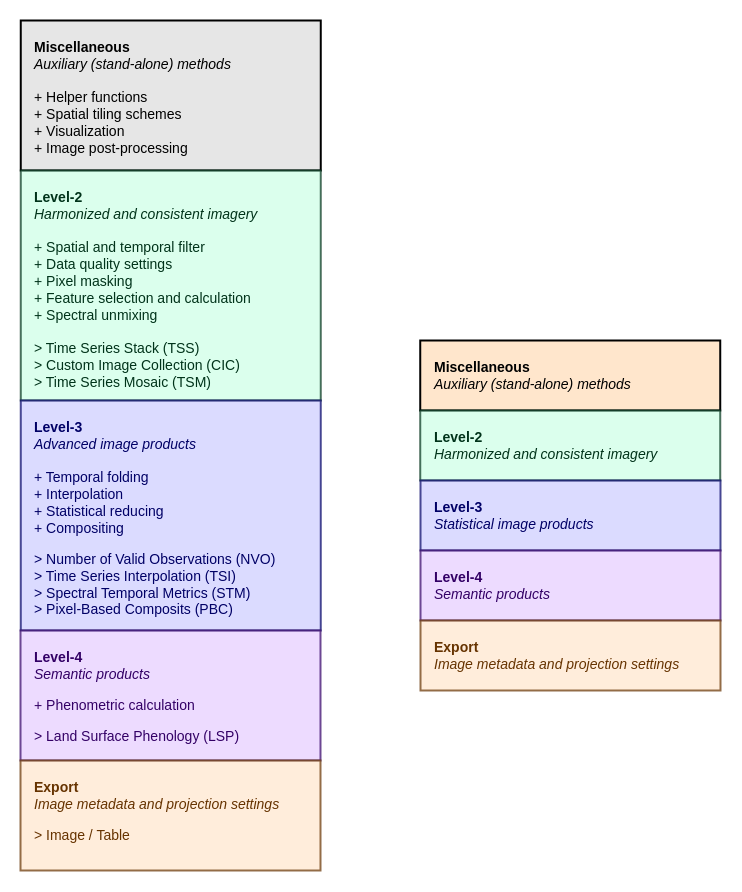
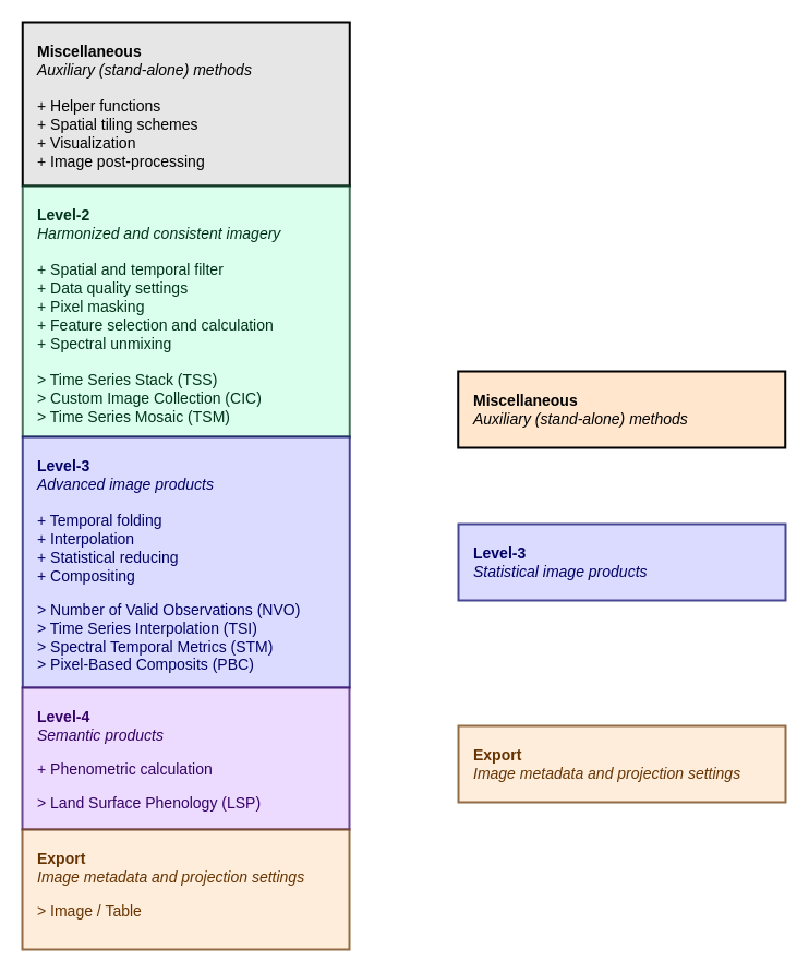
  <mxCell id="0" />
  <mxCell id="1" parent="0" />
  <mxCell id="2" value="&lt;font style=&quot;font-size: 14px;&quot;&gt;&lt;b style=&quot;&quot;&gt;&lt;font face=&quot;Arial&quot; style=&quot;color: rgb(0, 0, 0);&quot;&gt;Miscellaneous&lt;/font&gt;&lt;/b&gt;&lt;/font&gt;&lt;div&gt;&lt;font face=&quot;Arial&quot;&gt;&lt;span style=&quot;font-size: 14px;&quot;&gt;&lt;i style=&quot;&quot;&gt;&lt;font style=&quot;color: rgb(0, 0, 0);&quot;&gt;Auxilia&lt;/font&gt;&lt;font style=&quot;color: rgb(0, 0, 0);&quot;&gt;ry&lt;/font&gt;&lt;font style=&quot;color: rgb(0, 0, 0);&quot;&gt; (stand-alone) methods&lt;/font&gt;&lt;/i&gt;&lt;b style=&quot;color: light-dark(rgb(0, 0, 0), rgb(237, 237, 237));&quot;&gt;&amp;nbsp;&lt;br&gt;&lt;/b&gt;&lt;/span&gt;&lt;/font&gt;&lt;div&gt;&lt;div&gt;&lt;span style=&quot;font-size: 14px;&quot;&gt;&lt;i&gt;&lt;font face=&quot;Arial&quot; style=&quot;color: rgb(0, 0, 0);&quot;&gt;&lt;br&gt;&lt;/font&gt;&lt;/i&gt;&lt;/span&gt;&lt;div&gt;&lt;div style=&quot;&quot;&gt;&lt;font&gt;&lt;span style=&quot;font-size: 14px;&quot;&gt;&lt;font face=&quot;Arial&quot; style=&quot;color: rgb(0, 0, 0);&quot;&gt;+ Helper functions&lt;/font&gt;&lt;/span&gt;&lt;/font&gt;&lt;/div&gt;&lt;div style=&quot;&quot;&gt;&lt;font&gt;&lt;span style=&quot;font-size: 14px;&quot;&gt;&lt;font face=&quot;Arial&quot; style=&quot;color: rgb(0, 0, 0);&quot;&gt;+ Spatial tiling schemes&lt;/font&gt;&lt;/span&gt;&lt;/font&gt;&lt;/div&gt;&lt;/div&gt;&lt;/div&gt;&lt;div style=&quot;&quot;&gt;&lt;font&gt;&lt;span style=&quot;font-size: 14px;&quot;&gt;&lt;font face=&quot;Arial&quot; style=&quot;color: rgb(0, 0, 0);&quot;&gt;+ Visualization&lt;/font&gt;&lt;/span&gt;&lt;/font&gt;&lt;/div&gt;&lt;div style=&quot;&quot;&gt;&lt;font style=&quot;&quot;&gt;&lt;span style=&quot;font-size: 14px;&quot;&gt;&lt;font face=&quot;Arial&quot; style=&quot;color: rgb(0, 0, 0);&quot;&gt;+ Image post-processing&lt;/font&gt;&lt;/span&gt;&lt;/font&gt;&lt;/div&gt;&lt;/div&gt;&lt;/div&gt;" style="whiteSpace=wrap;html=1;align=left;spacing=14;verticalAlign=top;strokeWidth=2;strokeColor=#000000;fillColor=#E6E6E6;rounded=0;" vertex="1" parent="1"><mxGeometry x="20.26" y="20" width="300" height="150" as="geometry" /></mxCell>
  <mxCell id="3" value="&lt;font style=&quot;font-size: 14px;&quot;&gt;&lt;b style=&quot;&quot;&gt;&lt;font face=&quot;Arial&quot; style=&quot;color: rgb(0, 51, 26);&quot;&gt;Level-2&lt;/font&gt;&lt;/b&gt;&lt;/font&gt;&lt;div&gt;&lt;font style=&quot;font-size: 14px;&quot;&gt;&lt;i style=&quot;&quot;&gt;&lt;font face=&quot;Arial&quot; style=&quot;color: rgb(0, 51, 26);&quot;&gt;Harmonized and consistent imagery&lt;br&gt;&lt;br&gt;&lt;/font&gt;&lt;/i&gt;&lt;/font&gt;&lt;/div&gt;&lt;div&gt;&lt;div&gt;&lt;div style=&quot;font-weight: 700;&quot;&gt;&lt;span style=&quot;font-weight: 400; background-color: transparent;&quot;&gt;&lt;font face=&quot;Arial&quot; style=&quot;font-size: 14px; color: rgb(0, 51, 26);&quot;&gt;+ Spatial and temporal filter&lt;/font&gt;&lt;/span&gt;&lt;/div&gt;&lt;div style=&quot;font-weight: 700;&quot;&gt;&lt;span style=&quot;font-weight: 400;&quot;&gt;&lt;font face=&quot;Arial&quot; style=&quot;font-size: 14px; color: rgb(0, 51, 26);&quot;&gt;+ Data quality settings&lt;/font&gt;&lt;/span&gt;&lt;/div&gt;&lt;div style=&quot;font-weight: 700;&quot;&gt;&lt;span style=&quot;font-weight: 400;&quot;&gt;&lt;font face=&quot;Arial&quot; style=&quot;font-size: 14px; color: rgb(0, 51, 26);&quot;&gt;+ Pixel masking&lt;/font&gt;&lt;/span&gt;&lt;/div&gt;&lt;/div&gt;&lt;div style=&quot;font-weight: 700;&quot;&gt;&lt;div style=&quot;font-weight: 400; font-size: 14px;&quot;&gt;&lt;font face=&quot;Arial&quot; style=&quot;color: rgb(0, 51, 26);&quot;&gt;+ Feature selection and calculation&lt;/font&gt;&lt;/div&gt;&lt;div style=&quot;font-weight: 400; font-size: 14px;&quot;&gt;&lt;font face=&quot;Arial&quot; style=&quot;color: rgb(0, 51, 26);&quot;&gt;+ Spectral unmixing&lt;/font&gt;&lt;/div&gt;&lt;div style=&quot;font-weight: 400; font-size: 14px;&quot;&gt;&lt;font face=&quot;Arial&quot; style=&quot;color: rgb(0, 51, 26);&quot;&gt;&lt;br&gt;&lt;/font&gt;&lt;/div&gt;&lt;div style=&quot;font-weight: 400; font-size: 14px;&quot;&gt;&lt;font face=&quot;Arial&quot; style=&quot;color: rgb(0, 51, 26);&quot;&gt;&amp;gt; Time Series Stack (TSS)&lt;/font&gt;&lt;/div&gt;&lt;div style=&quot;font-weight: 400; font-size: 14px;&quot;&gt;&lt;font face=&quot;Arial&quot; style=&quot;color: rgb(0, 51, 26);&quot;&gt;&amp;gt; Custom Image Collection (CIC)&lt;/font&gt;&lt;/div&gt;&lt;div style=&quot;font-weight: 400; font-size: 14px;&quot;&gt;&lt;font face=&quot;Arial&quot; style=&quot;color: rgb(0, 51, 26);&quot;&gt;&amp;gt; Time Series Mosaic (TSM)&lt;/font&gt;&lt;/div&gt;&lt;/div&gt;&lt;/div&gt;" style="whiteSpace=wrap;html=1;align=left;spacing=14;verticalAlign=top;strokeWidth=2;strokeColor=#00331A;fillColor=#CCFFE6;rounded=0;gradientColor=none;fillStyle=solid;opacity=70;fontColor=#000066;" vertex="1" parent="1"><mxGeometry x="20.26" y="170" width="300" height="230" as="geometry" /></mxCell>
  <mxCell id="4" value="&lt;font style=&quot;font-size: 14px;&quot;&gt;&lt;b style=&quot;&quot;&gt;&lt;font face=&quot;Arial&quot; style=&quot;color: rgb(0, 0, 102);&quot;&gt;Level-3&lt;/font&gt;&lt;/b&gt;&lt;/font&gt;&lt;div&gt;&lt;font style=&quot;font-size: 14px;&quot;&gt;&lt;i style=&quot;&quot;&gt;&lt;font face=&quot;Arial&quot; style=&quot;color: rgb(0, 0, 102);&quot;&gt;Advanced image products&lt;/font&gt;&lt;/i&gt;&lt;/font&gt;&lt;/div&gt;&lt;div&gt;&lt;span style=&quot;background-color: transparent; font-size: 14px;&quot;&gt;&lt;font face=&quot;Arial&quot; style=&quot;color: rgb(0, 0, 102);&quot;&gt;&lt;br&gt;&lt;/font&gt;&lt;/span&gt;&lt;/div&gt;&lt;div&gt;&lt;span style=&quot;background-color: transparent; font-size: 14px;&quot;&gt;&lt;font face=&quot;Arial&quot; style=&quot;color: rgb(0, 0, 102);&quot;&gt;+ Temporal folding&lt;/font&gt;&lt;/span&gt;&lt;/div&gt;&lt;div&gt;&lt;font&gt;&lt;span style=&quot;font-size: 14px;&quot;&gt;&lt;font face=&quot;Arial&quot; style=&quot;color: rgb(0, 0, 102);&quot;&gt;+ Interpolation&lt;/font&gt;&lt;/span&gt;&lt;/font&gt;&lt;/div&gt;&lt;div&gt;&lt;font&gt;&lt;span style=&quot;font-size: 14px;&quot;&gt;&lt;font face=&quot;Arial&quot; style=&quot;color: rgb(0, 0, 102);&quot;&gt;+ Statistical reducing&lt;/font&gt;&lt;/span&gt;&lt;/font&gt;&lt;/div&gt;&lt;div&gt;&lt;font&gt;&lt;span style=&quot;font-size: 14px;&quot;&gt;&lt;font face=&quot;Arial&quot; style=&quot;color: rgb(0, 0, 102);&quot;&gt;+ Compositing&lt;/font&gt;&lt;/span&gt;&lt;/font&gt;&lt;/div&gt;&lt;div&gt;&lt;font face=&quot;Arial&quot; style=&quot;color: rgb(0, 0, 102);&quot;&gt;&lt;br&gt;&lt;/font&gt;&lt;/div&gt;&lt;div&gt;&lt;div&gt;&lt;div style=&quot;font-weight: 700;&quot;&gt;&lt;span style=&quot;font-weight: 400; background-color: transparent;&quot;&gt;&lt;font face=&quot;Arial&quot; style=&quot;font-size: 14px; color: rgb(0, 0, 102);&quot;&gt;&amp;gt; Number of Valid Observations (NVO)&lt;/font&gt;&lt;/span&gt;&lt;/div&gt;&lt;div style=&quot;font-weight: 700;&quot;&gt;&lt;span style=&quot;font-weight: 400; background-color: transparent;&quot;&gt;&lt;font face=&quot;Arial&quot; style=&quot;font-size: 14px; color: rgb(0, 0, 102);&quot;&gt;&amp;gt; Time Series Interpolation (TSI)&lt;/font&gt;&lt;/span&gt;&lt;/div&gt;&lt;/div&gt;&lt;/div&gt;&lt;div style=&quot;&quot;&gt;&lt;span style=&quot;font-size: 14px;&quot;&gt;&lt;font face=&quot;Arial&quot; style=&quot;color: rgb(0, 0, 102);&quot;&gt;&amp;gt; Spectral Temporal Metrics (STM)&lt;/font&gt;&lt;/span&gt;&lt;/div&gt;&lt;div style=&quot;&quot;&gt;&lt;span style=&quot;font-size: 14px;&quot;&gt;&lt;font face=&quot;Arial&quot; style=&quot;color: rgb(0, 0, 102);&quot;&gt;&amp;gt; Pixel-Based Composits (PBC)&lt;/font&gt;&lt;/span&gt;&lt;/div&gt;" style="whiteSpace=wrap;html=1;align=left;spacing=14;verticalAlign=top;strokeWidth=2;strokeColor=#000066;fillColor=#CCCCFF;rounded=0;opacity=70;" vertex="1" parent="1"><mxGeometry x="20.26" y="400" width="300" height="230" as="geometry" /></mxCell>
  <mxCell id="5" value="&lt;font style=&quot;font-size: 14px;&quot;&gt;&lt;b style=&quot;&quot;&gt;&lt;font face=&quot;Arial&quot; style=&quot;color: rgb(51, 0, 102);&quot;&gt;Level-4&lt;/font&gt;&lt;/b&gt;&lt;/font&gt;&lt;div&gt;&lt;font style=&quot;font-size: 14px;&quot;&gt;&lt;i style=&quot;&quot;&gt;&lt;font face=&quot;Arial&quot; style=&quot;color: rgb(51, 0, 102);&quot;&gt;Semantic products&lt;/font&gt;&lt;/i&gt;&lt;/font&gt;&lt;/div&gt;&lt;div&gt;&lt;font face=&quot;Arial&quot; style=&quot;color: rgb(51, 0, 102);&quot;&gt;&lt;br&gt;&lt;/font&gt;&lt;/div&gt;&lt;div&gt;&lt;div&gt;&lt;div style=&quot;font-weight: 700;&quot;&gt;&lt;span style=&quot;font-weight: 400; background-color: transparent;&quot;&gt;&lt;font face=&quot;Arial&quot; style=&quot;font-size: 14px; color: rgb(51, 0, 102);&quot;&gt;+ Phenometric calculation&lt;/font&gt;&lt;/span&gt;&lt;/div&gt;&lt;div style=&quot;font-weight: 700;&quot;&gt;&lt;font face=&quot;Arial&quot; style=&quot;color: rgb(51, 0, 102);&quot;&gt;&lt;br&gt;&lt;/font&gt;&lt;/div&gt;&lt;/div&gt;&lt;/div&gt;&lt;div style=&quot;font-weight: 700;&quot;&gt;&lt;span style=&quot;font-weight: 400; background-color: transparent;&quot;&gt;&lt;font face=&quot;Arial&quot; style=&quot;font-size: 14px; color: rgb(51, 0, 102);&quot;&gt;&amp;gt; Land Surface Phenology (LSP)&lt;/font&gt;&lt;/span&gt;&lt;/div&gt;" style="whiteSpace=wrap;html=1;align=left;spacing=14;verticalAlign=top;strokeWidth=2;strokeColor=#330066;fillColor=#E5CCFF;rounded=0;opacity=70;" vertex="1" parent="1"><mxGeometry x="20" y="630" width="300" height="130" as="geometry" /></mxCell>
  <mxCell id="6" value="&lt;font style=&quot;font-size: 14px;&quot;&gt;&lt;b style=&quot;&quot;&gt;&lt;font face=&quot;Arial&quot; style=&quot;color: rgb(102, 51, 0);&quot;&gt;Export&lt;/font&gt;&lt;/b&gt;&lt;/font&gt;&lt;div&gt;&lt;span style=&quot;font-size: 14px; background-color: transparent;&quot;&gt;&lt;font&gt;&lt;i style=&quot;&quot;&gt;&lt;font face=&quot;Arial&quot; style=&quot;color: rgb(102, 51, 0);&quot;&gt;Image metadata and projection settings&lt;/font&gt;&lt;/i&gt;&lt;/font&gt;&lt;/span&gt;&lt;/div&gt;&lt;div style=&quot;font-weight: 700;&quot;&gt;&lt;font face=&quot;Arial&quot; style=&quot;color: rgb(102, 51, 0);&quot;&gt;&lt;br&gt;&lt;/font&gt;&lt;/div&gt;&lt;div style=&quot;&quot;&gt;&lt;font style=&quot;&quot;&gt;&lt;span style=&quot;font-size: 14px;&quot;&gt;&lt;font face=&quot;Arial&quot; style=&quot;color: rgb(102, 51, 0);&quot;&gt;&amp;gt; Image / Table&lt;/font&gt;&lt;/span&gt;&lt;/font&gt;&lt;/div&gt;" style="whiteSpace=wrap;html=1;align=left;spacing=14;verticalAlign=top;strokeWidth=2;strokeColor=#663300;fillColor=#FFE6CC;rounded=0;opacity=70;" vertex="1" parent="1"><mxGeometry x="20" y="760" width="300" height="110" as="geometry" /></mxCell>
  <mxCell id="7" value="&lt;font style=&quot;font-size: 14px;&quot;&gt;&lt;b style=&quot;&quot;&gt;&lt;font style=&quot;color: rgb(0, 0, 0);&quot;&gt;Miscellaneous&lt;/font&gt;&lt;/b&gt;&lt;/font&gt;&lt;div&gt;&lt;font&gt;&lt;span style=&quot;font-size: 14px;&quot;&gt;&lt;i style=&quot;&quot;&gt;&lt;font style=&quot;color: rgb(0, 0, 0);&quot;&gt;Auxiliary (stand-alone) methods&lt;/font&gt;&lt;/i&gt;&lt;b style=&quot;&quot;&gt;&lt;font style=&quot;color: rgb(0, 0, 0);&quot;&gt;&amp;nbsp;&lt;/font&gt;&lt;br&gt;&lt;/b&gt;&lt;/span&gt;&lt;/font&gt;&lt;div&gt;&lt;div&gt;&lt;div style=&quot;font-family: Arial;&quot;&gt;&lt;br&gt;&lt;/div&gt;&lt;/div&gt;&lt;/div&gt;&lt;/div&gt;" style="whiteSpace=wrap;html=1;align=left;spacing=14;verticalAlign=top;strokeWidth=2;strokeColor=#000000;fillColor=#ffe6cc;rounded=0;" vertex="1" parent="1"><mxGeometry x="419.74" y="340" width="300" height="70" as="geometry" /></mxCell>
- <mxCell id="8" value="&lt;font style=&quot;font-size: 14px;&quot;&gt;&lt;b style=&quot;&quot;&gt;&lt;font face=&quot;Arial&quot; style=&quot;color: rgb(0, 51, 26);&quot;&gt;Level-2&lt;/font&gt;&lt;/b&gt;&lt;/font&gt;&lt;div&gt;&lt;font style=&quot;font-size: 14px;&quot;&gt;&lt;i style=&quot;&quot;&gt;&lt;font face=&quot;Arial&quot; style=&quot;color: rgb(0, 51, 26);&quot;&gt;Harmonized and consistent imagery&lt;/font&gt;&lt;/i&gt;&lt;/font&gt;&lt;/div&gt;" style="whiteSpace=wrap;html=1;align=left;spacing=14;verticalAlign=top;strokeWidth=2;strokeColor=#00331A;fillColor=#CCFFE6;rounded=0;gradientColor=none;fillStyle=solid;opacity=70;fontColor=#000066;" vertex="1" parent="1"><mxGeometry x="419.74" y="410" width="300" height="70" as="geometry" /></mxCell>
  <mxCell id="9" value="&lt;font style=&quot;font-size: 14px;&quot;&gt;&lt;b style=&quot;&quot;&gt;&lt;font face=&quot;Arial&quot; style=&quot;color: rgb(0, 0, 102);&quot;&gt;Level-3&lt;/font&gt;&lt;/b&gt;&lt;/font&gt;&lt;div&gt;&lt;font style=&quot;font-size: 14px;&quot;&gt;&lt;i style=&quot;&quot;&gt;&lt;font face=&quot;Arial&quot; style=&quot;color: rgb(0, 0, 102);&quot;&gt;Statistical image products&lt;/font&gt;&lt;/i&gt;&lt;/font&gt;&lt;/div&gt;&lt;div&gt;&lt;br&gt;&lt;/div&gt;" style="whiteSpace=wrap;html=1;align=left;spacing=14;verticalAlign=top;strokeWidth=2;strokeColor=#000066;fillColor=#CCCCFF;rounded=0;opacity=70;" vertex="1" parent="1"><mxGeometry x="420" y="480" width="300" height="70" as="geometry" /></mxCell>
- <mxCell id="10" value="&lt;font style=&quot;font-size: 14px;&quot;&gt;&lt;b style=&quot;&quot;&gt;&lt;font face=&quot;Arial&quot; style=&quot;color: rgb(51, 0, 102);&quot;&gt;Level-4&lt;/font&gt;&lt;/b&gt;&lt;/font&gt;&lt;div&gt;&lt;font style=&quot;font-size: 14px;&quot;&gt;&lt;i style=&quot;&quot;&gt;&lt;font face=&quot;Arial&quot; style=&quot;color: rgb(51, 0, 102);&quot;&gt;Semantic products&lt;/font&gt;&lt;/i&gt;&lt;/font&gt;&lt;/div&gt;&lt;div&gt;&lt;br&gt;&lt;/div&gt;" style="whiteSpace=wrap;html=1;align=left;spacing=14;verticalAlign=top;strokeWidth=2;strokeColor=#330066;fillColor=#E5CCFF;rounded=0;opacity=70;" vertex="1" parent="1"><mxGeometry x="420" y="550" width="300" height="70" as="geometry" /></mxCell>
- <mxCell id="11" value="&lt;font style=&quot;font-size: 14px;&quot;&gt;&lt;b style=&quot;&quot;&gt;&lt;font face=&quot;Arial&quot; style=&quot;color: rgb(102, 51, 0);&quot;&gt;Export&lt;/font&gt;&lt;/b&gt;&lt;/font&gt;&lt;div&gt;&lt;span style=&quot;font-size: 14px; background-color: transparent;&quot;&gt;&lt;font&gt;&lt;i style=&quot;&quot;&gt;&lt;font face=&quot;Arial&quot; style=&quot;color: rgb(102, 51, 0);&quot;&gt;Image metadata and projection settings&lt;/font&gt;&lt;/i&gt;&lt;/font&gt;&lt;/span&gt;&lt;/div&gt;&lt;div style=&quot;font-family: Arial; font-weight: 700;&quot;&gt;&lt;br&gt;&lt;/div&gt;" style="whiteSpace=wrap;html=1;align=left;spacing=14;verticalAlign=top;strokeWidth=2;strokeColor=#663300;fillColor=#FFE6CC;rounded=0;opacity=70;" vertex="1" parent="1"><mxGeometry x="420" y="620" width="300" height="70" as="geometry" /></mxCell>
+ <mxCell id="11" value="&lt;font style=&quot;font-size: 14px;&quot;&gt;&lt;b style=&quot;&quot;&gt;&lt;font face=&quot;Arial&quot; style=&quot;color: rgb(102, 51, 0);&quot;&gt;Export&lt;/font&gt;&lt;/b&gt;&lt;/font&gt;&lt;div&gt;&lt;span style=&quot;font-size: 14px; background-color: transparent;&quot;&gt;&lt;font&gt;&lt;i style=&quot;&quot;&gt;&lt;font face=&quot;Arial&quot; style=&quot;color: rgb(102, 51, 0);&quot;&gt;Image metadata and projection settings&lt;/font&gt;&lt;/i&gt;&lt;/font&gt;&lt;/span&gt;&lt;/div&gt;&lt;div style=&quot;font-family: Arial; font-weight: 700;&quot;&gt;&lt;br&gt;&lt;/div&gt;" style="whiteSpace=wrap;html=1;align=left;spacing=14;verticalAlign=top;strokeWidth=2;strokeColor=#663300;fillColor=#FFE6CC;rounded=0;opacity=70;" vertex="1" parent="1"><mxGeometry x="420" y="665" width="300" height="70" as="geometry" /></mxCell>
